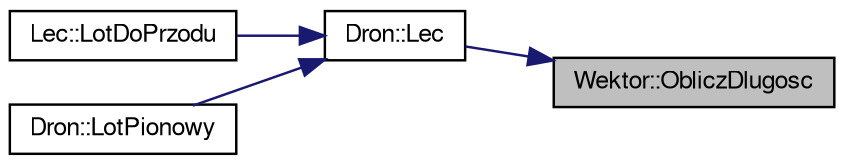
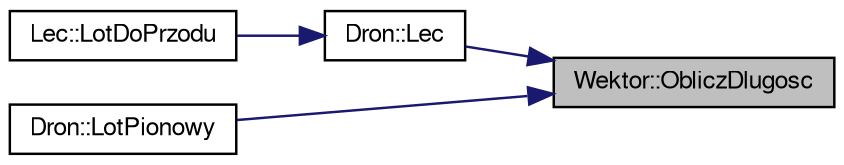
  digraph {
    rankdir=RL
    node [color=black fillcolor=white fontname=FreeSans fontsize=10 shape=record style=filled]
    edge [color=midnightblue dir=back fontname=FreeSans fontsize=10 labelfontname=FreeSans labelfontsize=10 style=solid]
    n1 [fillcolor=grey75 fontcolor=black height=0.2 label="Wektor::ObliczDlugosc" width=0.4]
    n2 [height=0.2 label="Dron::Lec" width=0.4]
    n3 [height=0.2 label="Lec::LotDoPrzodu" width=0.4]
    n4 [height=0.2 label="Dron::LotPionowy" width=0.4]
    n1 -> n2
    n2 -> n3
-   n2 -> n4
+   n1 -> n4
  }
